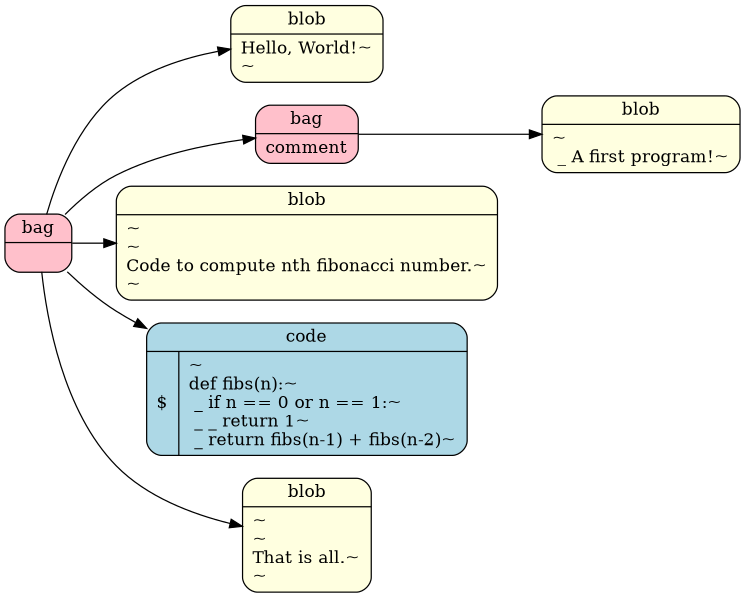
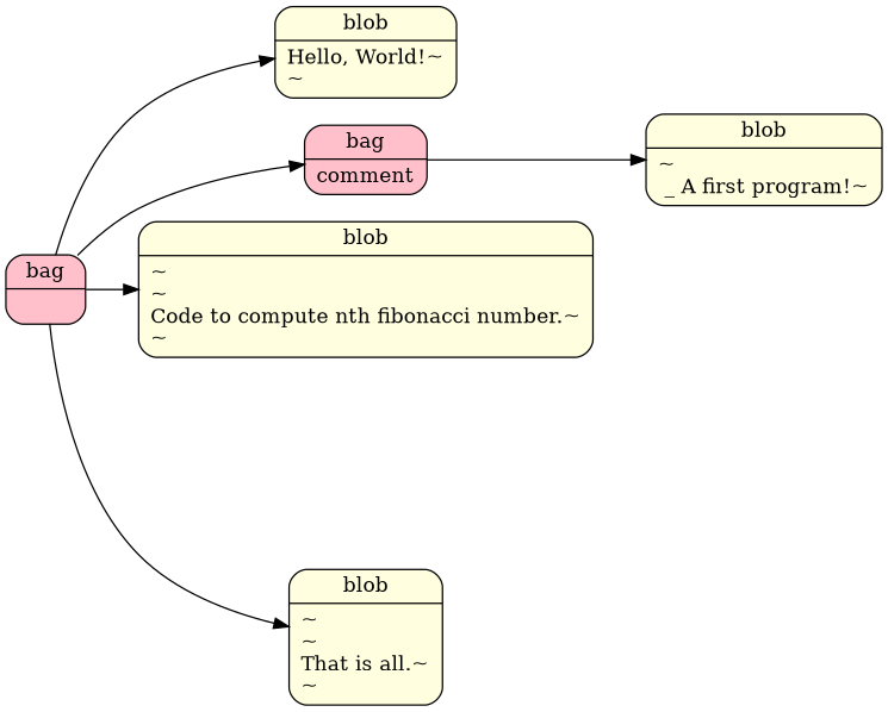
  digraph {
    rankdir=LR
    node [fillcolor=lightyellow shape=record style="rounded,filled"]
    n1 [fillcolor=pink label="bag| {}"]
    n2 [label="blob | {Hello, World!~\l~\l}"]
    n3 [fillcolor=pink label="bag| {comment}"]
    n4 [label="blob | {~\l~\lCode to compute nth fibonacci number.~\l~\l}"]
-   n5 [fillcolor=lightblue label="code | {$ | ~\ldef fibs(n):~\l  _ if n == 0 or n == 1:~\l  _  _  return 1~\l  _ return fibs(n-1) + fibs(n-2)~\l}"]
    n6 [label="blob | {~\l~\lThat is all.~\l~\l}"]
    n7 [label="blob | {~\l  _ A first program!~\l}"]
    n1 -> n2
    n1 -> n3
    n1 -> n4
-   n1 -> n5
    n1 -> n6
    n3 -> n7
  }
